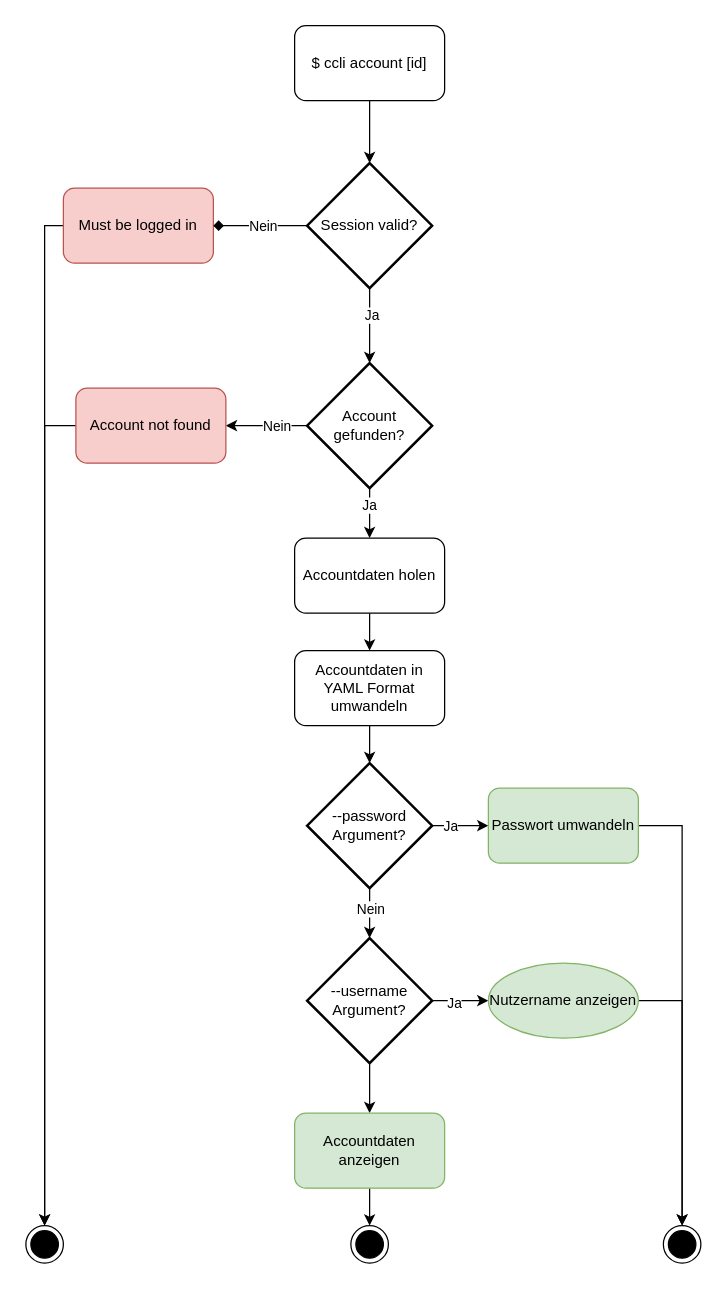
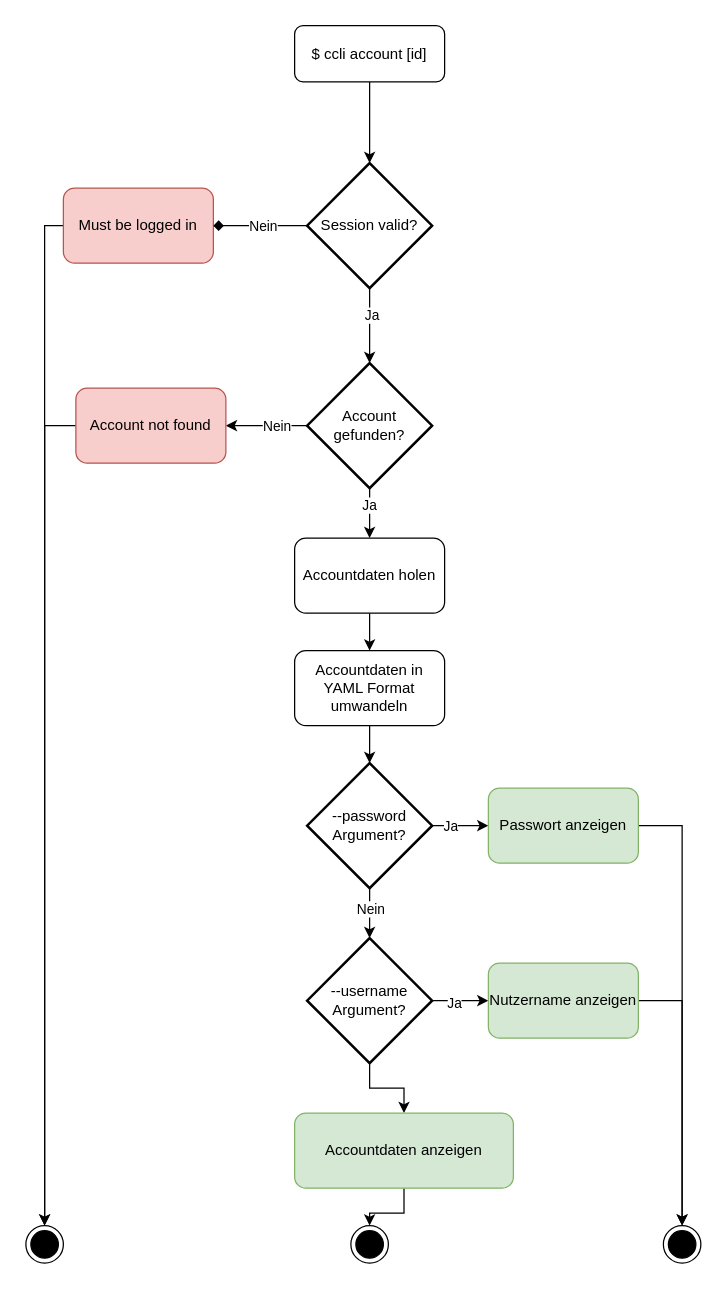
  <mxCell id="0" />
  <mxCell id="1" parent="0" />
- <mxCell id="2" value="$ ccli account [id]" style="rounded=1;whiteSpace=wrap;html=1;" parent="1" vertex="1"><mxGeometry x="235" y="20" width="120" height="60" as="geometry" /></mxCell>
+ <mxCell id="2" value="$ ccli account [id]" style="rounded=1;whiteSpace=wrap;html=1;" parent="1" vertex="1"><mxGeometry x="235" y="20" width="120" height="45" as="geometry" /></mxCell>
  <mxCell id="3" value="" style="ellipse;html=1;shape=endState;fillColor=#000000;" parent="1" vertex="1"><mxGeometry x="20" y="980" width="30" height="30" as="geometry" /></mxCell>
  <mxCell id="4" style="edgeStyle=orthogonalEdgeStyle;rounded=0;orthogonalLoop=1;jettySize=auto;html=1;" parent="1" source="10" target="3" edge="1"><mxGeometry relative="1" as="geometry"><Array as="points"><mxPoint x="35" y="180" /></Array></mxGeometry></mxCell>
  <mxCell id="5" style="edgeStyle=orthogonalEdgeStyle;rounded=0;orthogonalLoop=1;jettySize=auto;html=1;" parent="1" source="7" target="17" edge="1"><mxGeometry relative="1" as="geometry"><mxPoint x="295" y="290" as="targetPoint" /></mxGeometry></mxCell>
  <mxCell id="6" value="Ja" style="edgeLabel;html=1;align=center;verticalAlign=middle;resizable=0;points=[];" parent="5" vertex="1" connectable="0"><mxGeometry x="-0.307" y="1" relative="1" as="geometry"><mxPoint as="offset" /></mxGeometry></mxCell>
  <mxCell id="7" value="Session valid?" style="strokeWidth=2;html=1;shape=mxgraph.flowchart.decision;whiteSpace=wrap;" parent="1" vertex="1"><mxGeometry x="245" y="130" width="100" height="100" as="geometry" /></mxCell>
  <mxCell id="8" style="edgeStyle=orthogonalEdgeStyle;rounded=0;orthogonalLoop=1;jettySize=auto;html=1;" parent="1" source="2" target="7" edge="1"><mxGeometry relative="1" as="geometry"><mxPoint x="295" y="80" as="sourcePoint" /><mxPoint x="295" y="300" as="targetPoint" /></mxGeometry></mxCell>
  <mxCell id="9" value="" style="ellipse;html=1;shape=endState;fillColor=#000000;" parent="1" vertex="1"><mxGeometry x="530" y="980" width="30" height="30" as="geometry" /></mxCell>
  <mxCell id="10" value="Must be logged in" style="rounded=1;whiteSpace=wrap;html=1;fillColor=#f8cecc;strokeColor=#b85450;" parent="1" vertex="1"><mxGeometry x="50" y="150" width="120" height="60" as="geometry" /></mxCell>
  <mxCell id="11" style="edgeStyle=orthogonalEdgeStyle;rounded=0;orthogonalLoop=1;jettySize=auto;html=1;endArrow=diamond;" parent="1" source="7" target="10" edge="1"><mxGeometry relative="1" as="geometry"><mxPoint x="245" y="180.034" as="sourcePoint" /><mxPoint x="5" y="910" as="targetPoint" /></mxGeometry></mxCell>
  <mxCell id="12" value="&lt;div&gt;Nein&lt;/div&gt;" style="edgeLabel;html=1;align=center;verticalAlign=middle;resizable=0;points=[];" parent="11" vertex="1" connectable="0"><mxGeometry x="-0.773" y="1" relative="1" as="geometry"><mxPoint x="-26.39" y="-1" as="offset" /></mxGeometry></mxCell>
  <mxCell id="13" style="edgeStyle=orthogonalEdgeStyle;rounded=0;orthogonalLoop=1;jettySize=auto;html=1;" parent="1" source="17" target="19" edge="1"><mxGeometry relative="1" as="geometry" /></mxCell>
  <mxCell id="14" value="Nein" style="edgeLabel;html=1;align=center;verticalAlign=middle;resizable=0;points=[];" parent="13" vertex="1" connectable="0"><mxGeometry x="0.227" y="-1" relative="1" as="geometry"><mxPoint x="15" y="1" as="offset" /></mxGeometry></mxCell>
  <mxCell id="15" style="edgeStyle=orthogonalEdgeStyle;rounded=0;orthogonalLoop=1;jettySize=auto;html=1;" parent="1" source="17" target="21" edge="1"><mxGeometry relative="1" as="geometry" /></mxCell>
  <mxCell id="16" value="Ja" style="edgeLabel;html=1;align=center;verticalAlign=middle;resizable=0;points=[];" parent="15" vertex="1" connectable="0"><mxGeometry x="-0.348" y="-1" relative="1" as="geometry"><mxPoint as="offset" /></mxGeometry></mxCell>
  <mxCell id="17" value="Account gefunden?" style="strokeWidth=2;html=1;shape=mxgraph.flowchart.decision;whiteSpace=wrap;" parent="1" vertex="1"><mxGeometry x="245" y="290" width="100" height="100" as="geometry" /></mxCell>
  <mxCell id="18" style="edgeStyle=orthogonalEdgeStyle;rounded=0;orthogonalLoop=1;jettySize=auto;html=1;" parent="1" source="19" target="3" edge="1"><mxGeometry relative="1" as="geometry" /></mxCell>
  <mxCell id="19" value="Account not found" style="rounded=1;whiteSpace=wrap;html=1;fillColor=#f8cecc;strokeColor=#b85450;" parent="1" vertex="1"><mxGeometry x="60" y="310" width="120" height="60" as="geometry" /></mxCell>
  <mxCell id="20" style="edgeStyle=orthogonalEdgeStyle;rounded=0;orthogonalLoop=1;jettySize=auto;html=1;" parent="1" source="21" target="23" edge="1"><mxGeometry relative="1" as="geometry"><mxPoint x="295" y="570" as="targetPoint" /></mxGeometry></mxCell>
  <mxCell id="21" value="Accountdaten holen" style="rounded=1;whiteSpace=wrap;html=1;" parent="1" vertex="1"><mxGeometry x="235" y="430" width="120" height="60" as="geometry" /></mxCell>
  <mxCell id="22" style="edgeStyle=orthogonalEdgeStyle;rounded=0;orthogonalLoop=1;jettySize=auto;html=1;" parent="1" source="23" target="28" edge="1"><mxGeometry relative="1" as="geometry" /></mxCell>
  <mxCell id="23" value="Accountdaten in YAML Format umwandeln" style="rounded=1;whiteSpace=wrap;html=1;" parent="1" vertex="1"><mxGeometry x="235" y="520" width="120" height="60" as="geometry" /></mxCell>
  <mxCell id="24" style="edgeStyle=orthogonalEdgeStyle;rounded=0;orthogonalLoop=1;jettySize=auto;html=1;" parent="1" source="28" target="30" edge="1"><mxGeometry relative="1" as="geometry"><mxPoint x="440" y="660" as="targetPoint" /></mxGeometry></mxCell>
  <mxCell id="25" value="&lt;div&gt;Ja&lt;/div&gt;" style="edgeLabel;html=1;align=center;verticalAlign=middle;resizable=0;points=[];" parent="24" vertex="1" connectable="0"><mxGeometry x="0.217" relative="1" as="geometry"><mxPoint x="-12.5" as="offset" /></mxGeometry></mxCell>
  <mxCell id="26" style="edgeStyle=orthogonalEdgeStyle;rounded=0;orthogonalLoop=1;jettySize=auto;html=1;" parent="1" source="28" target="34" edge="1"><mxGeometry relative="1" as="geometry" /></mxCell>
  <mxCell id="27" value="Nein" style="edgeLabel;html=1;align=center;verticalAlign=middle;resizable=0;points=[];" parent="26" vertex="1" connectable="0"><mxGeometry x="-0.2" relative="1" as="geometry"><mxPoint as="offset" /></mxGeometry></mxCell>
  <mxCell id="28" value="--password Argument?" style="strokeWidth=2;html=1;shape=mxgraph.flowchart.decision;whiteSpace=wrap;" parent="1" vertex="1"><mxGeometry x="245" y="610" width="100" height="100" as="geometry" /></mxCell>
  <mxCell id="29" style="edgeStyle=orthogonalEdgeStyle;rounded=0;orthogonalLoop=1;jettySize=auto;html=1;" parent="1" source="30" target="9" edge="1"><mxGeometry relative="1" as="geometry"><Array as="points"><mxPoint x="545" y="660" /></Array></mxGeometry></mxCell>
- <mxCell id="30" value="Passwort umwandeln" style="rounded=1;whiteSpace=wrap;html=1;fillColor=#d5e8d4;strokeColor=#82b366;" parent="1" vertex="1"><mxGeometry x="390" y="630" width="120" height="60" as="geometry" /></mxCell>
+ <mxCell id="30" value="Passwort anzeigen" style="rounded=1;whiteSpace=wrap;html=1;fillColor=#d5e8d4;strokeColor=#82b366;" parent="1" vertex="1"><mxGeometry x="390" y="630" width="120" height="60" as="geometry" /></mxCell>
  <mxCell id="31" style="edgeStyle=orthogonalEdgeStyle;rounded=0;orthogonalLoop=1;jettySize=auto;html=1;" parent="1" source="34" target="36" edge="1"><mxGeometry relative="1" as="geometry" /></mxCell>
  <mxCell id="32" value="Ja" style="edgeLabel;html=1;align=center;verticalAlign=middle;resizable=0;points=[];" parent="31" vertex="1" connectable="0"><mxGeometry x="-0.246" y="-1" relative="1" as="geometry"><mxPoint as="offset" /></mxGeometry></mxCell>
  <mxCell id="33" style="edgeStyle=orthogonalEdgeStyle;rounded=0;orthogonalLoop=1;jettySize=auto;html=1;" parent="1" source="34" target="38" edge="1"><mxGeometry relative="1" as="geometry" /></mxCell>
  <mxCell id="34" value="--username Argument?" style="strokeWidth=2;html=1;shape=mxgraph.flowchart.decision;whiteSpace=wrap;" parent="1" vertex="1"><mxGeometry x="245" y="750" width="100" height="100" as="geometry" /></mxCell>
  <mxCell id="35" style="edgeStyle=orthogonalEdgeStyle;rounded=0;orthogonalLoop=1;jettySize=auto;html=1;" parent="1" source="36" target="9" edge="1"><mxGeometry relative="1" as="geometry" /></mxCell>
- <mxCell id="36" value="Nutzername anzeigen" style="ellipse;whiteSpace=wrap;html=1;fillColor=#d5e8d4;strokeColor=#82b366;" parent="1" vertex="1"><mxGeometry x="390" y="770" width="120" height="60" as="geometry" /></mxCell>
+ <mxCell id="36" value="Nutzername anzeigen" style="rounded=1;whiteSpace=wrap;html=1;fillColor=#d5e8d4;strokeColor=#82b366;" parent="1" vertex="1"><mxGeometry x="390" y="770" width="120" height="60" as="geometry" /></mxCell>
  <mxCell id="37" style="edgeStyle=orthogonalEdgeStyle;rounded=0;orthogonalLoop=1;jettySize=auto;html=1;" parent="1" source="38" target="39" edge="1"><mxGeometry relative="1" as="geometry" /></mxCell>
- <mxCell id="38" value="Accountdaten anzeigen" style="rounded=1;whiteSpace=wrap;html=1;fillColor=#d5e8d4;strokeColor=#82b366;" parent="1" vertex="1"><mxGeometry x="235" y="890" width="120" height="60" as="geometry" /></mxCell>
+ <mxCell id="38" value="Accountdaten anzeigen" style="rounded=1;whiteSpace=wrap;html=1;fillColor=#d5e8d4;strokeColor=#82b366;" parent="1" vertex="1"><mxGeometry x="235" y="890" width="175" height="60" as="geometry" /></mxCell>
  <mxCell id="39" value="" style="ellipse;html=1;shape=endState;fillColor=#000000;" parent="1" vertex="1"><mxGeometry x="280" y="980" width="30" height="30" as="geometry" /></mxCell>
